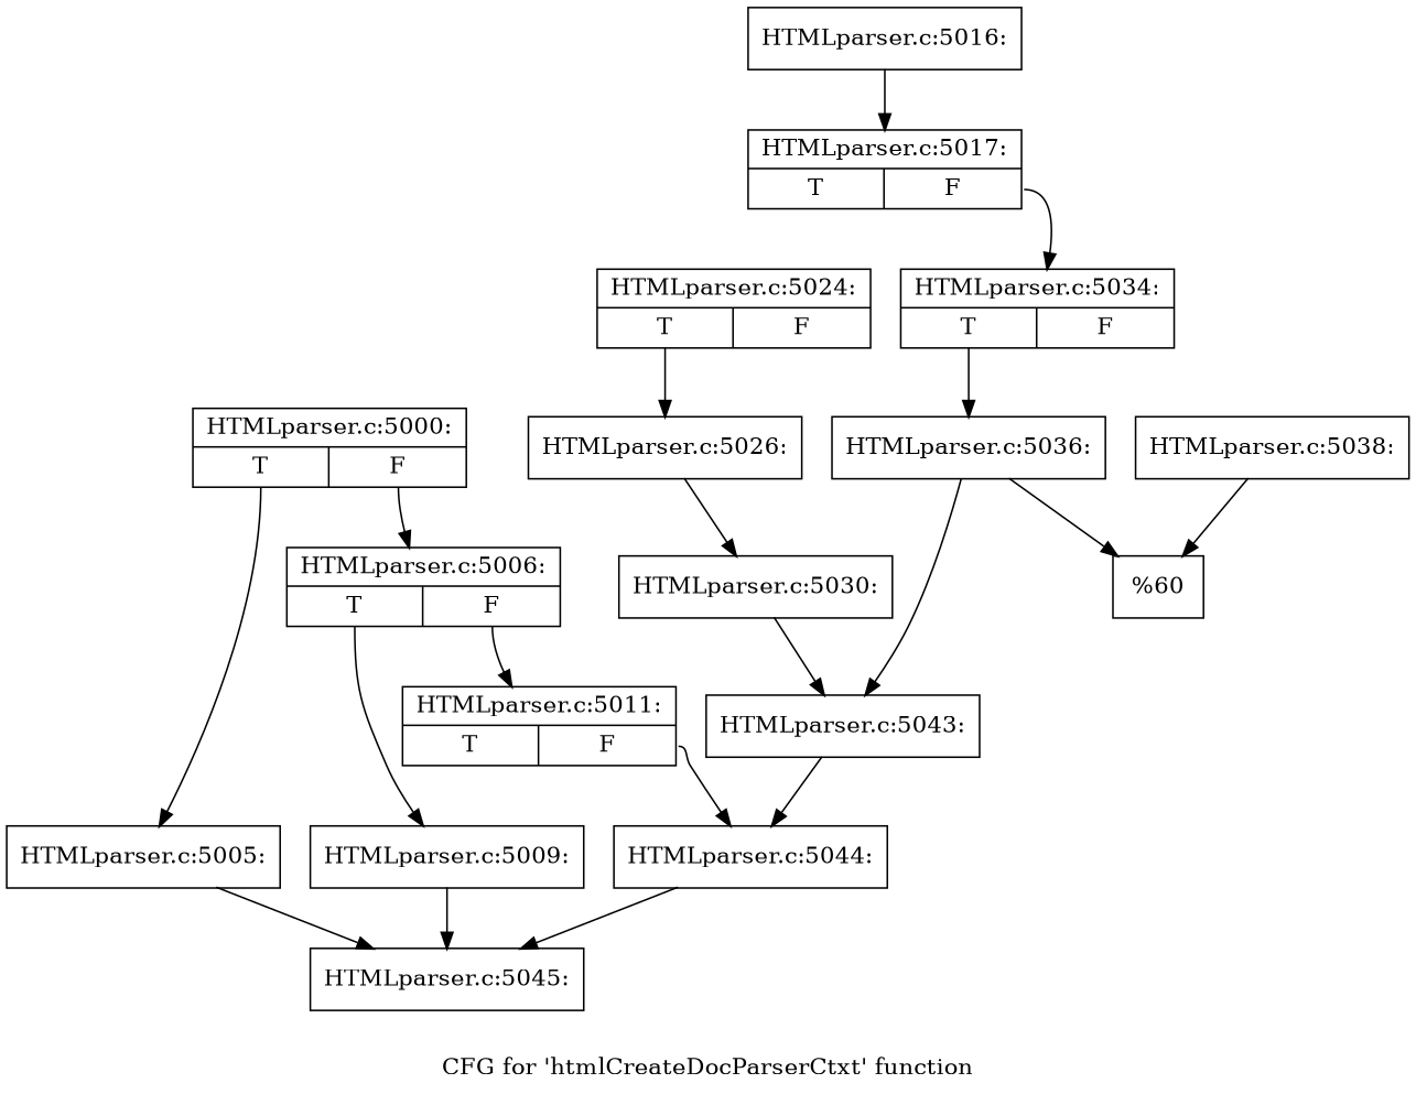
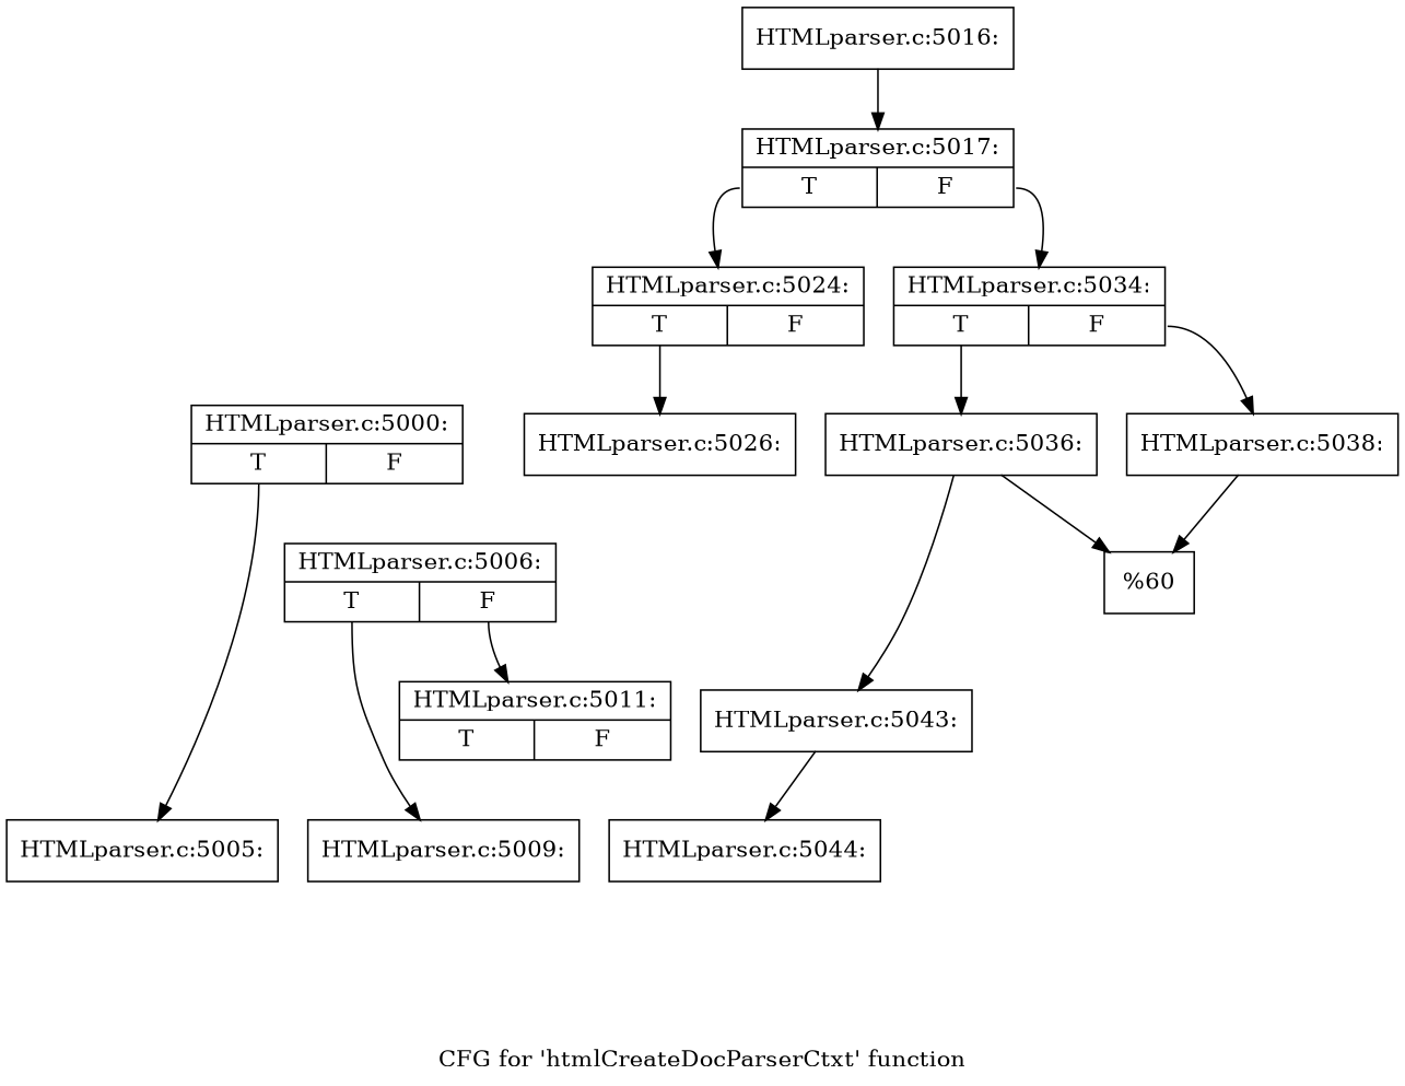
  digraph {
    label="CFG for 'htmlCreateDocParserCtxt' function"
    node [shape=record]
    n1 [label="{HTMLparser.c:5000:|{<s0>T|<s1>F}}"]
    n2 [label="{HTMLparser.c:5005:}"]
    n3 [label="{HTMLparser.c:5006:|{<s0>T|<s1>F}}"]
-   n4 [label="{HTMLparser.c:5045:}"]
    n5 [label="{HTMLparser.c:5009:}"]
    n6 [label="{HTMLparser.c:5011:|{<s0>T|<s1>F}}"]
    n7 [label="{HTMLparser.c:5044:}"]
    n8 [label="{HTMLparser.c:5016:}"]
    n9 [label="{HTMLparser.c:5017:|{<s0>T|<s1>F}}"]
    n10 [label="{HTMLparser.c:5024:|{<s0>T|<s1>F}}"]
    n11 [label="{HTMLparser.c:5034:|{<s0>T|<s1>F}}"]
    n12 [label="{HTMLparser.c:5026:}"]
    n13 [label="{HTMLparser.c:5036:}"]
    n14 [label="{HTMLparser.c:5038:}"]
-   n15 [label="{HTMLparser.c:5030:}"]
    n16 [label="{HTMLparser.c:5043:}"]
    n17 [label="{%60}"]
    n1 -> n2 [tailport=s0]
-   n1 -> n3 [tailport=s1]
-   n2 -> n4
    n3 -> n5 [tailport=s0]
    n3 -> n6 [tailport=s1]
-   n5 -> n4
-   n6 -> n7 [tailport=s1]
-   n7 -> n4
    n8 -> n9
+   n9 -> n10 [tailport=s0]
    n9 -> n11 [tailport=s1]
    n10 -> n12 [tailport=s0]
    n11 -> n13 [tailport=s0]
-   n12 -> n15
+   n11 -> n14 [tailport=s1]
    n13 -> n16
    n13 -> n17
    n14 -> n17
-   n15 -> n16
    n16 -> n7
  }
